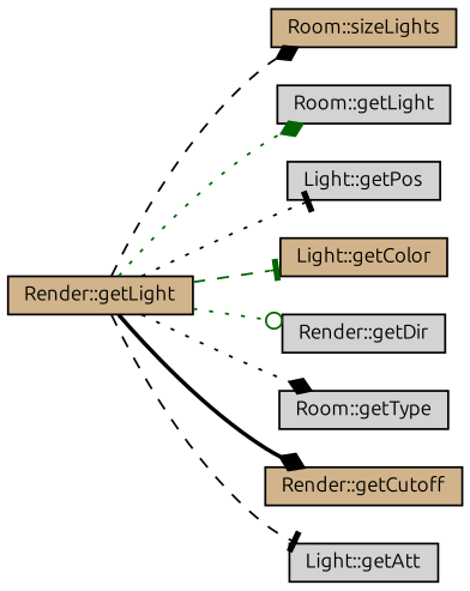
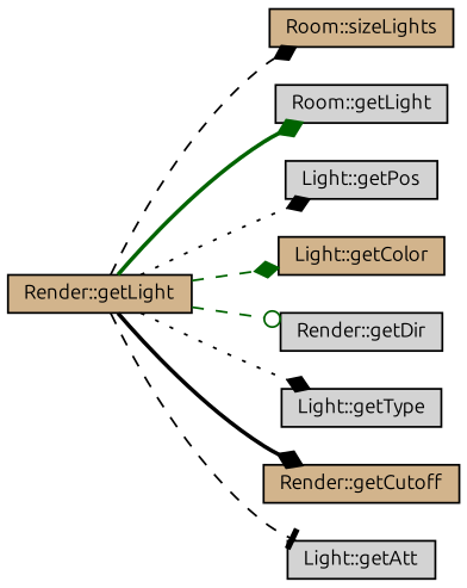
  digraph {
    fontname=Ubuntu
    rankdir=LR
    node [color=black fillcolor=lightgrey fontname=Ubuntu fontsize=10 shape=record style=filled]
    edge [arrowhead=diamond color=black fontname=Ubuntu fontsize=10 labelfontname=Helvetica labelfontsize=10 style=dashed]
    n1 [fillcolor=tan fontcolor=black height=0.2 label="Render::getLight" width=0.4]
    n2 [fillcolor=tan height=0.2 label="Room::sizeLights" width=0.4]
    n3 [height=0.2 label="Room::getLight" width=0.4]
    n4 [height=0.2 label="Light::getPos" width=0.4]
    n5 [fillcolor=tan height=0.2 label="Light::getColor" width=0.4]
    n6 [height=0.2 label="Render::getDir" width=0.4]
-   n7 [height=0.2 label="Room::getType" width=0.4]
+   n7 [height=0.2 label="Light::getType" width=0.4]
    n8 [fillcolor=tan height=0.2 label="Render::getCutoff" width=0.4]
    n9 [height=0.2 label="Light::getAtt" width=0.4]
    n1 -> n2
-   n1 -> n3 [color=darkgreen style=dotted]
-   n1 -> n4 [arrowhead=tee style=dotted]
-   n1 -> n5 [arrowhead=tee color=darkgreen]
-   n1 -> n6 [arrowhead=odot color=darkgreen style=dotted]
+   n1 -> n3 [color=darkgreen style=bold]
+   n1 -> n4 [style=dotted]
+   n1 -> n5 [color=darkgreen]
+   n1 -> n6 [arrowhead=odot color=darkgreen]
    n1 -> n7 [style=dotted]
    n1 -> n8 [style=bold]
    n1 -> n9 [arrowhead=tee]
  }
